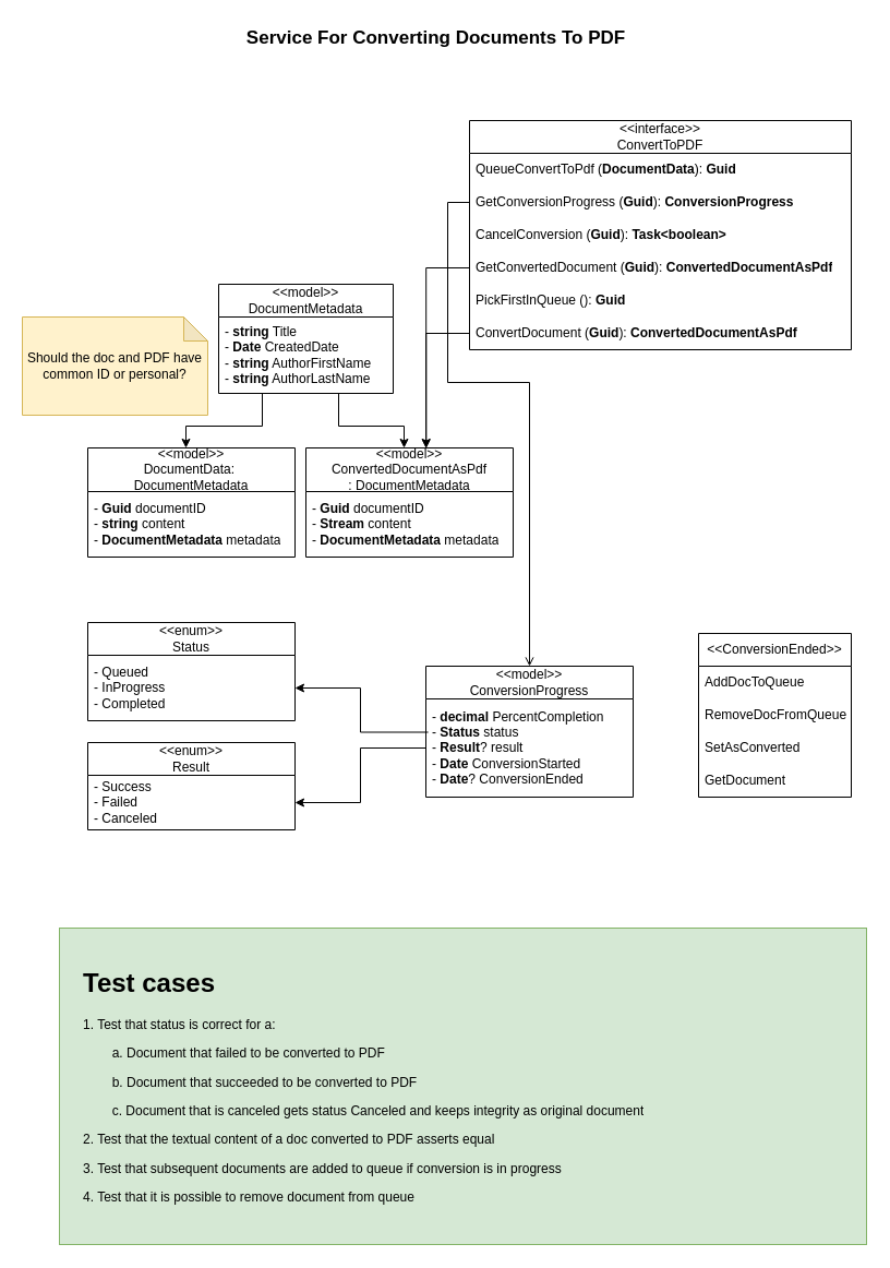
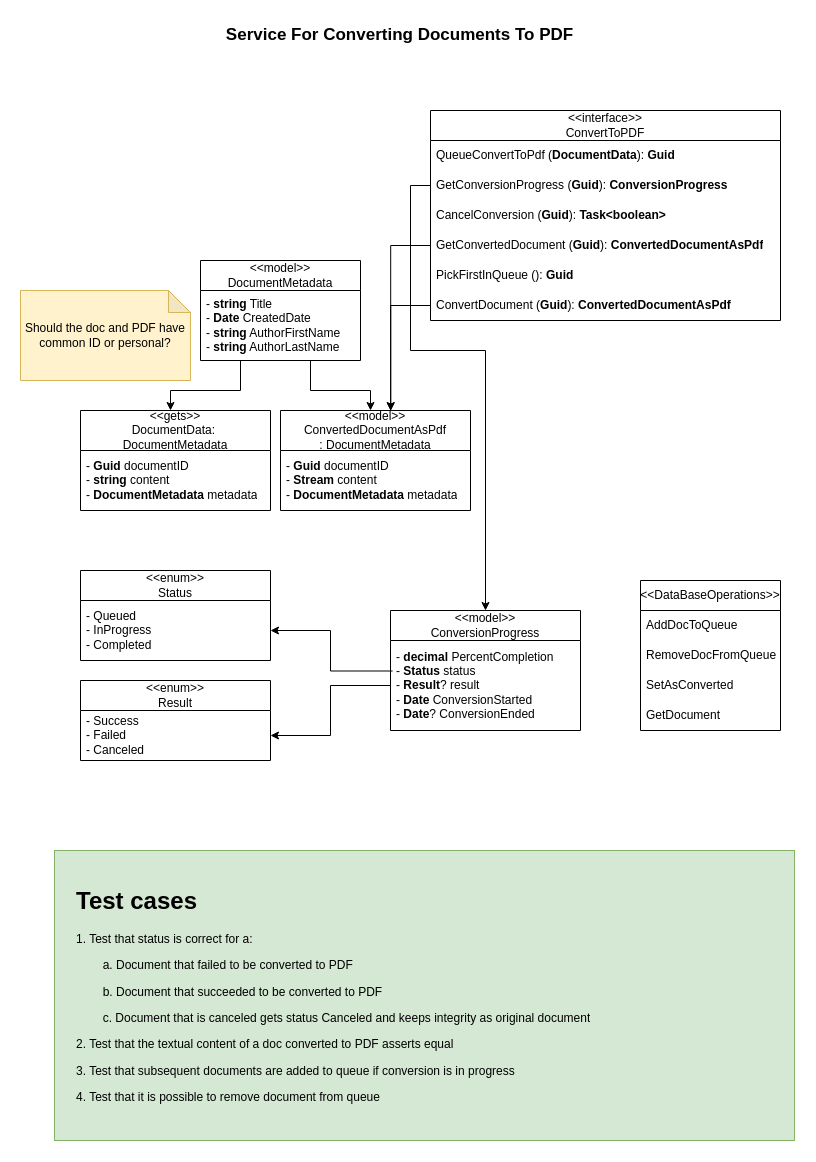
  <mxCell id="0" />
  <mxCell id="1" parent="0" />
- <mxCell id="2" value="&amp;lt;&amp;lt;model&amp;gt;&amp;gt;&lt;div&gt;&lt;span style=&quot;text-align: left;&quot;&gt;DocumentData:&amp;nbsp;&lt;/span&gt;&lt;/div&gt;&lt;div&gt;&lt;span style=&quot;text-align: left; background-color: initial;&quot;&gt;DocumentMetadata&lt;/span&gt;&lt;br&gt;&lt;/div&gt;" style="swimlane;fontStyle=0;childLayout=stackLayout;horizontal=1;startSize=40;horizontalStack=0;resizeParent=1;resizeParentMax=0;resizeLast=0;collapsible=1;marginBottom=0;whiteSpace=wrap;html=1;" vertex="1" parent="1"><mxGeometry x="80" y="410" width="190" height="100" as="geometry" /></mxCell>
+ <mxCell id="2" value="&amp;lt;&amp;lt;gets&amp;gt;&amp;gt;&lt;div&gt;&lt;span style=&quot;text-align: left;&quot;&gt;DocumentData:&amp;nbsp;&lt;/span&gt;&lt;/div&gt;&lt;div&gt;&lt;span style=&quot;text-align: left; background-color: initial;&quot;&gt;DocumentMetadata&lt;/span&gt;&lt;br&gt;&lt;/div&gt;" style="swimlane;fontStyle=0;childLayout=stackLayout;horizontal=1;startSize=40;horizontalStack=0;resizeParent=1;resizeParentMax=0;resizeLast=0;collapsible=1;marginBottom=0;whiteSpace=wrap;html=1;" vertex="1" parent="1"><mxGeometry x="80" y="410" width="190" height="100" as="geometry" /></mxCell>
  <mxCell id="3" value="&lt;div&gt;- &lt;b&gt;Guid&lt;/b&gt; documentID&lt;/div&gt;- &lt;b&gt;string&lt;/b&gt; content&lt;div&gt;- &lt;b&gt;DocumentMetadata&lt;/b&gt; metadata&lt;/div&gt;" style="text;strokeColor=none;fillColor=none;align=left;verticalAlign=middle;spacingLeft=4;spacingRight=4;overflow=hidden;points=[[0,0.5],[1,0.5]];portConstraint=eastwest;rotatable=0;whiteSpace=wrap;html=1;" vertex="1" parent="2"><mxGeometry y="40" width="190" height="60" as="geometry" /></mxCell>
  <mxCell id="4" value="&amp;lt;&amp;lt;interface&amp;gt;&amp;gt;&lt;div&gt;ConvertToPDF&lt;/div&gt;" style="swimlane;fontStyle=0;childLayout=stackLayout;horizontal=1;startSize=30;horizontalStack=0;resizeParent=1;resizeParentMax=0;resizeLast=0;collapsible=1;marginBottom=0;whiteSpace=wrap;html=1;" vertex="1" parent="1"><mxGeometry x="430" y="110" width="350" height="210" as="geometry" /></mxCell>
  <mxCell id="5" value="QueueConvertToPdf (&lt;b&gt;DocumentData&lt;/b&gt;): &lt;b&gt;Guid&lt;/b&gt;" style="text;strokeColor=none;fillColor=none;align=left;verticalAlign=middle;spacingLeft=4;spacingRight=4;overflow=hidden;points=[[0,0.5],[1,0.5]];portConstraint=eastwest;rotatable=0;whiteSpace=wrap;html=1;" vertex="1" parent="4"><mxGeometry y="30" width="350" height="30" as="geometry" /></mxCell>
  <mxCell id="6" value="GetConversionProgress (&lt;b&gt;Guid&lt;/b&gt;): &lt;b&gt;ConversionProgress&lt;/b&gt;" style="text;strokeColor=none;fillColor=none;align=left;verticalAlign=middle;spacingLeft=4;spacingRight=4;overflow=hidden;points=[[0,0.5],[1,0.5]];portConstraint=eastwest;rotatable=0;whiteSpace=wrap;html=1;" vertex="1" parent="4"><mxGeometry y="60" width="350" height="30" as="geometry" /></mxCell>
  <mxCell id="7" value="CancelConversion (&lt;b&gt;Guid&lt;/b&gt;): &lt;b&gt;Task&amp;lt;boolean&amp;gt;&lt;/b&gt;" style="text;strokeColor=none;fillColor=none;align=left;verticalAlign=middle;spacingLeft=4;spacingRight=4;overflow=hidden;points=[[0,0.5],[1,0.5]];portConstraint=eastwest;rotatable=0;whiteSpace=wrap;html=1;" vertex="1" parent="4"><mxGeometry y="90" width="350" height="30" as="geometry" /></mxCell>
  <mxCell id="8" value="GetConvertedDocument (&lt;b&gt;Guid&lt;/b&gt;): &lt;b&gt;ConvertedDocumentAsPdf&lt;/b&gt;" style="text;strokeColor=none;fillColor=none;align=left;verticalAlign=middle;spacingLeft=4;spacingRight=4;overflow=hidden;points=[[0,0.5],[1,0.5]];portConstraint=eastwest;rotatable=0;whiteSpace=wrap;html=1;" vertex="1" parent="4"><mxGeometry y="120" width="350" height="30" as="geometry" /></mxCell>
  <mxCell id="9" value="PickFirstInQueue (): &lt;b&gt;Guid&lt;/b&gt;" style="text;strokeColor=none;fillColor=none;align=left;verticalAlign=middle;spacingLeft=4;spacingRight=4;overflow=hidden;points=[[0,0.5],[1,0.5]];portConstraint=eastwest;rotatable=0;whiteSpace=wrap;html=1;" vertex="1" parent="4"><mxGeometry y="150" width="350" height="30" as="geometry" /></mxCell>
  <mxCell id="10" value="ConvertDocument (&lt;b&gt;Guid&lt;/b&gt;): &lt;b&gt;ConvertedDocumentAsPdf&lt;/b&gt;" style="text;strokeColor=none;fillColor=none;align=left;verticalAlign=middle;spacingLeft=4;spacingRight=4;overflow=hidden;points=[[0,0.5],[1,0.5]];portConstraint=eastwest;rotatable=0;whiteSpace=wrap;html=1;" vertex="1" parent="4"><mxGeometry y="180" width="350" height="30" as="geometry" /></mxCell>
  <mxCell id="11" value="&lt;b&gt;&lt;font style=&quot;font-size: 17px;&quot;&gt;Service For Converting Documents To PDF&lt;/font&gt;&lt;/b&gt;" style="text;html=1;align=center;verticalAlign=middle;resizable=0;points=[];autosize=1;strokeColor=none;fillColor=none;" vertex="1" parent="1"><mxGeometry x="214" y="20" width="370" height="30" as="geometry" /></mxCell>
  <mxCell id="12" value="&amp;lt;&amp;lt;model&amp;gt;&amp;gt;&lt;div&gt;&lt;span style=&quot;text-align: left;&quot;&gt;ConversionProgress&lt;/span&gt;&lt;br&gt;&lt;/div&gt;" style="swimlane;fontStyle=0;childLayout=stackLayout;horizontal=1;startSize=30;horizontalStack=0;resizeParent=1;resizeParentMax=0;resizeLast=0;collapsible=1;marginBottom=0;whiteSpace=wrap;html=1;" vertex="1" parent="1"><mxGeometry x="390" y="610" width="190" height="120" as="geometry" /></mxCell>
  <mxCell id="13" value="- &lt;b&gt;decimal&lt;/b&gt; PercentCompletion&lt;div&gt;- &lt;b&gt;Status&lt;/b&gt; status&lt;/div&gt;&lt;div&gt;- &lt;b&gt;Result&lt;/b&gt;? result&lt;/div&gt;&lt;div&gt;- &lt;b&gt;Date&lt;/b&gt; ConversionStarted&lt;/div&gt;&lt;div&gt;- &lt;b&gt;Date&lt;/b&gt;? ConversionEnded&lt;/div&gt;" style="text;strokeColor=none;fillColor=none;align=left;verticalAlign=middle;spacingLeft=4;spacingRight=4;overflow=hidden;points=[[0,0.5],[1,0.5]];portConstraint=eastwest;rotatable=0;whiteSpace=wrap;html=1;" vertex="1" parent="12"><mxGeometry y="30" width="190" height="90" as="geometry" /></mxCell>
  <mxCell id="14" value="&amp;lt;&amp;lt;enum&amp;gt;&amp;gt;&lt;div&gt;&lt;span style=&quot;text-align: left;&quot;&gt;Status&lt;/span&gt;&lt;br&gt;&lt;/div&gt;" style="swimlane;fontStyle=0;childLayout=stackLayout;horizontal=1;startSize=30;horizontalStack=0;resizeParent=1;resizeParentMax=0;resizeLast=0;collapsible=1;marginBottom=0;whiteSpace=wrap;html=1;" vertex="1" parent="1"><mxGeometry x="80" y="570" width="190" height="90" as="geometry" /></mxCell>
  <mxCell id="15" value="&lt;div&gt;- Queued&lt;/div&gt;&lt;div&gt;- InProgress&lt;/div&gt;&lt;div&gt;- Completed&lt;/div&gt;" style="text;strokeColor=none;fillColor=none;align=left;verticalAlign=middle;spacingLeft=4;spacingRight=4;overflow=hidden;points=[[0,0.5],[1,0.5]];portConstraint=eastwest;rotatable=0;whiteSpace=wrap;html=1;" vertex="1" parent="14"><mxGeometry y="30" width="190" height="60" as="geometry" /></mxCell>
  <mxCell id="16" value="&amp;lt;&amp;lt;enum&amp;gt;&amp;gt;&lt;div&gt;&lt;span style=&quot;text-align: left;&quot;&gt;Result&lt;/span&gt;&lt;br&gt;&lt;/div&gt;" style="swimlane;fontStyle=0;childLayout=stackLayout;horizontal=1;startSize=30;horizontalStack=0;resizeParent=1;resizeParentMax=0;resizeLast=0;collapsible=1;marginBottom=0;whiteSpace=wrap;html=1;" vertex="1" parent="1"><mxGeometry x="80" y="680" width="190" height="80" as="geometry" /></mxCell>
  <mxCell id="17" value="&lt;div&gt;- Success&lt;/div&gt;&lt;div&gt;- Failed&lt;/div&gt;&lt;div&gt;- Canceled&lt;/div&gt;" style="text;strokeColor=none;fillColor=none;align=left;verticalAlign=middle;spacingLeft=4;spacingRight=4;overflow=hidden;points=[[0,0.5],[1,0.5]];portConstraint=eastwest;rotatable=0;whiteSpace=wrap;html=1;" vertex="1" parent="16"><mxGeometry y="30" width="190" height="50" as="geometry" /></mxCell>
  <mxCell id="18" value="&amp;lt;&amp;lt;model&amp;gt;&amp;gt;&lt;div&gt;&lt;span style=&quot;text-align: left;&quot;&gt;ConvertedDocumentAsPdf :&amp;nbsp;&lt;/span&gt;&lt;span style=&quot;text-align: left; background-color: initial;&quot;&gt;DocumentMetadata&lt;/span&gt;&lt;br&gt;&lt;/div&gt;" style="swimlane;fontStyle=0;childLayout=stackLayout;horizontal=1;startSize=40;horizontalStack=0;resizeParent=1;resizeParentMax=0;resizeLast=0;collapsible=1;marginBottom=0;whiteSpace=wrap;html=1;" vertex="1" parent="1"><mxGeometry x="280" y="410" width="190" height="100" as="geometry" /></mxCell>
  <mxCell id="19" value="&lt;div&gt;- &lt;b&gt;Guid&lt;/b&gt; documentID&lt;/div&gt;- &lt;b&gt;Stream&lt;/b&gt; content&lt;div&gt;- &lt;b&gt;DocumentMetadata&lt;/b&gt; metadata&lt;/div&gt;" style="text;strokeColor=none;fillColor=none;align=left;verticalAlign=middle;spacingLeft=4;spacingRight=4;overflow=hidden;points=[[0,0.5],[1,0.5]];portConstraint=eastwest;rotatable=0;whiteSpace=wrap;html=1;" vertex="1" parent="18"><mxGeometry y="40" width="190" height="60" as="geometry" /></mxCell>
  <mxCell id="20" value="&amp;lt;&amp;lt;model&amp;gt;&amp;gt;&lt;div&gt;&lt;span style=&quot;text-align: left;&quot;&gt;DocumentMetadata&lt;/span&gt;&lt;br&gt;&lt;/div&gt;" style="swimlane;fontStyle=0;childLayout=stackLayout;horizontal=1;startSize=30;horizontalStack=0;resizeParent=1;resizeParentMax=0;resizeLast=0;collapsible=1;marginBottom=0;whiteSpace=wrap;html=1;" vertex="1" parent="1"><mxGeometry x="200" y="260" width="160" height="100" as="geometry" /></mxCell>
  <mxCell id="21" value="&lt;div&gt;- &lt;b&gt;string&lt;/b&gt; Title&lt;/div&gt;&lt;div&gt;- &lt;b&gt;Date&lt;/b&gt; CreatedDate&lt;/div&gt;&lt;div&gt;- &lt;b&gt;string&lt;/b&gt; AuthorFirstName&lt;/div&gt;&lt;div&gt;- &lt;b&gt;string&lt;/b&gt; AuthorLastName&lt;/div&gt;" style="text;strokeColor=none;fillColor=none;align=left;verticalAlign=middle;spacingLeft=4;spacingRight=4;overflow=hidden;points=[[0,0.5],[1,0.5]];portConstraint=eastwest;rotatable=0;whiteSpace=wrap;html=1;" vertex="1" parent="20"><mxGeometry y="30" width="160" height="70" as="geometry" /></mxCell>
  <mxCell id="22" style="edgeStyle=orthogonalEdgeStyle;rounded=0;orthogonalLoop=1;jettySize=auto;html=1;entryX=1;entryY=0.5;entryDx=0;entryDy=0;" edge="1" parent="1" source="13" target="17"><mxGeometry relative="1" as="geometry" /></mxCell>
  <mxCell id="23" style="edgeStyle=orthogonalEdgeStyle;rounded=0;orthogonalLoop=1;jettySize=auto;html=1;entryX=1;entryY=0.5;entryDx=0;entryDy=0;exitX=0.011;exitY=0.339;exitDx=0;exitDy=0;exitPerimeter=0;" edge="1" parent="1" source="13" target="15"><mxGeometry relative="1" as="geometry" /></mxCell>
  <mxCell id="24" style="edgeStyle=orthogonalEdgeStyle;rounded=0;orthogonalLoop=1;jettySize=auto;html=1;" edge="1" parent="1" source="21" target="2"><mxGeometry relative="1" as="geometry"><Array as="points"><mxPoint x="240" y="390" /><mxPoint x="170" y="390" /></Array></mxGeometry></mxCell>
  <mxCell id="25" style="edgeStyle=orthogonalEdgeStyle;rounded=0;orthogonalLoop=1;jettySize=auto;html=1;" edge="1" parent="1" source="21" target="18"><mxGeometry relative="1" as="geometry"><Array as="points"><mxPoint x="310" y="390" /><mxPoint x="370" y="390" /></Array></mxGeometry></mxCell>
  <mxCell id="26" value="" style="rounded=0;whiteSpace=wrap;html=1;fillColor=#d5e8d4;strokeColor=#82b366;" vertex="1" parent="1"><mxGeometry x="54" y="850" width="740" height="290" as="geometry" /></mxCell>
  <mxCell id="27" value="&lt;h1 style=&quot;margin-top: 0px;&quot;&gt;Test cases&lt;/h1&gt;&lt;p&gt;1. Test that status is correct for a:&lt;/p&gt;&lt;p&gt;&lt;span style=&quot;white-space: pre;&quot;&gt;&#09;&lt;/span&gt;a. Document that failed to be converted to PDF&lt;br&gt;&lt;/p&gt;&lt;p&gt;&lt;span style=&quot;white-space: pre;&quot;&gt;&#09;&lt;/span&gt;b. Document that succeeded to be converted to PDF&lt;br&gt;&lt;/p&gt;&lt;p&gt;&lt;span style=&quot;white-space: pre;&quot;&gt;&#09;&lt;/span&gt;c. Document that is canceled gets status Canceled and keeps integrity as original document&lt;br&gt;&lt;/p&gt;&lt;p&gt;2. Test that the textual content of a doc converted to PDF asserts equal&lt;/p&gt;&lt;p&gt;3. Test that subsequent documents are added to queue if conversion is in progress&lt;/p&gt;&lt;p&gt;4. Test that it is possible to remove document from queue&lt;/p&gt;" style="text;html=1;whiteSpace=wrap;overflow=hidden;rounded=0;" vertex="1" parent="1"><mxGeometry x="74" y="880" width="700" height="250" as="geometry" /></mxCell>
- <mxCell id="28" value="&amp;lt;&amp;lt;ConversionEnded&amp;gt;&amp;gt;" style="swimlane;fontStyle=0;childLayout=stackLayout;horizontal=1;startSize=30;horizontalStack=0;resizeParent=1;resizeParentMax=0;resizeLast=0;collapsible=1;marginBottom=0;whiteSpace=wrap;html=1;" vertex="1" parent="1"><mxGeometry x="640" y="580" width="140" height="150" as="geometry" /></mxCell>
+ <mxCell id="28" value="&amp;lt;&amp;lt;DataBaseOperations&amp;gt;&amp;gt;" style="swimlane;fontStyle=0;childLayout=stackLayout;horizontal=1;startSize=30;horizontalStack=0;resizeParent=1;resizeParentMax=0;resizeLast=0;collapsible=1;marginBottom=0;whiteSpace=wrap;html=1;" vertex="1" parent="1"><mxGeometry x="640" y="580" width="140" height="150" as="geometry" /></mxCell>
  <mxCell id="29" value="AddDocToQueue" style="text;strokeColor=none;fillColor=none;align=left;verticalAlign=middle;spacingLeft=4;spacingRight=4;overflow=hidden;points=[[0,0.5],[1,0.5]];portConstraint=eastwest;rotatable=0;whiteSpace=wrap;html=1;" vertex="1" parent="28"><mxGeometry y="30" width="140" height="30" as="geometry" /></mxCell>
  <mxCell id="30" value="RemoveDocFromQueue" style="text;strokeColor=none;fillColor=none;align=left;verticalAlign=middle;spacingLeft=4;spacingRight=4;overflow=hidden;points=[[0,0.5],[1,0.5]];portConstraint=eastwest;rotatable=0;whiteSpace=wrap;html=1;" vertex="1" parent="28"><mxGeometry y="60" width="140" height="30" as="geometry" /></mxCell>
  <mxCell id="31" value="SetAsConverted" style="text;strokeColor=none;fillColor=none;align=left;verticalAlign=middle;spacingLeft=4;spacingRight=4;overflow=hidden;points=[[0,0.5],[1,0.5]];portConstraint=eastwest;rotatable=0;whiteSpace=wrap;html=1;" vertex="1" parent="28"><mxGeometry y="90" width="140" height="30" as="geometry" /></mxCell>
  <mxCell id="32" value="GetDocument" style="text;strokeColor=none;fillColor=none;align=left;verticalAlign=middle;spacingLeft=4;spacingRight=4;overflow=hidden;points=[[0,0.5],[1,0.5]];portConstraint=eastwest;rotatable=0;whiteSpace=wrap;html=1;" vertex="1" parent="28"><mxGeometry y="120" width="140" height="30" as="geometry" /></mxCell>
  <mxCell id="33" value="Should the doc and PDF have common ID or personal?" style="shape=note;whiteSpace=wrap;html=1;backgroundOutline=1;darkOpacity=0.05;fillColor=#fff2cc;strokeColor=#d6b656;size=22;" vertex="1" parent="1"><mxGeometry x="20" y="290" width="170" height="90" as="geometry" /></mxCell>
- <mxCell id="34" style="edgeStyle=orthogonalEdgeStyle;rounded=0;orthogonalLoop=1;jettySize=auto;html=1;entryX=0.5;entryY=0;entryDx=0;entryDy=0;endArrow=open;" edge="1" parent="1" source="6" target="12"><mxGeometry relative="1" as="geometry"><Array as="points"><mxPoint x="410" y="185" /><mxPoint x="410" y="350" /><mxPoint x="485" y="350" /></Array></mxGeometry></mxCell>
+ <mxCell id="34" style="edgeStyle=orthogonalEdgeStyle;rounded=0;orthogonalLoop=1;jettySize=auto;html=1;entryX=0.5;entryY=0;entryDx=0;entryDy=0;" edge="1" parent="1" source="6" target="12"><mxGeometry relative="1" as="geometry"><Array as="points"><mxPoint x="410" y="185" /><mxPoint x="410" y="350" /><mxPoint x="485" y="350" /></Array></mxGeometry></mxCell>
  <mxCell id="35" style="edgeStyle=orthogonalEdgeStyle;rounded=0;orthogonalLoop=1;jettySize=auto;html=1;entryX=0.58;entryY=0.002;entryDx=0;entryDy=0;entryPerimeter=0;" edge="1" parent="1" source="8" target="18"><mxGeometry relative="1" as="geometry" /></mxCell>
  <mxCell id="36" style="edgeStyle=orthogonalEdgeStyle;rounded=0;orthogonalLoop=1;jettySize=auto;html=1;entryX=0.58;entryY=0.002;entryDx=0;entryDy=0;entryPerimeter=0;" edge="1" parent="1" source="10" target="18"><mxGeometry relative="1" as="geometry" /></mxCell>
